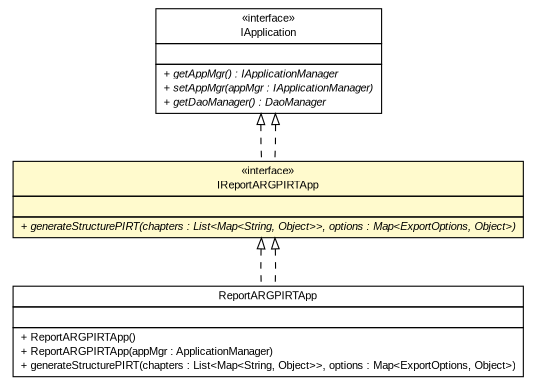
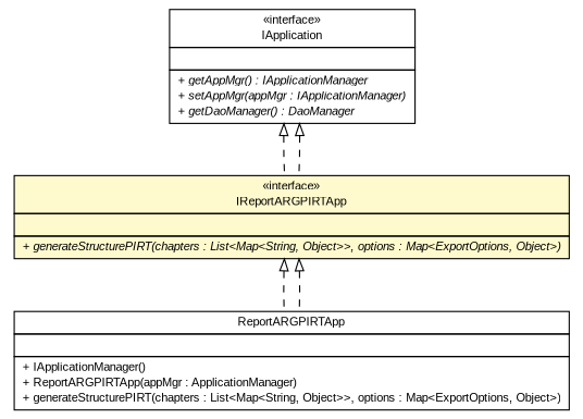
  digraph {
    nodesep=0.25
    ranksep=0.5
    node [fontcolor=black fontname=arial fontsize=10.0 shape=plaintext]
    edge [arrowtail=empty dir=back fontname=arial fontsize=10 headport=p labelfontname=arial labelfontsize=10 style=dashed tailport=p]
    n1 [label=<<table title="gov.sandia.cf.application.IApplication" border="0" cellborder="1" cellspacing="0" cellpadding="2" port="p" href="./IApplication.html"> 		<tr><td><table border="0" cellspacing="0" cellpadding="1"> <tr><td align="center" balign="center"> &#171;interface&#187; </td></tr> <tr><td align="center" balign="center"> IApplication </td></tr> 		</table></td></tr> 		<tr><td><table border="0" cellspacing="0" cellpadding="1"> <tr><td align="left" balign="left">  </td></tr> 		</table></td></tr> 		<tr><td><table border="0" cellspacing="0" cellpadding="1"> <tr><td align="left" balign="left"><font face="arial italic" point-size="10.0"> + getAppMgr() : IApplicationManager </font></td></tr> <tr><td align="left" balign="left"><font face="arial italic" point-size="10.0"> + setAppMgr(appMgr : IApplicationManager) </font></td></tr> <tr><td align="left" balign="left"><font face="arial italic" point-size="10.0"> + getDaoManager() : DaoManager </font></td></tr> 		</table></td></tr> 		</table>>]
    n2 [label=<<table title="gov.sandia.cf.application.IReportARGPIRTApp" border="0" cellborder="1" cellspacing="0" cellpadding="2" port="p" bgcolor="lemonChiffon" href="./IReportARGPIRTApp.html"> 		<tr><td><table border="0" cellspacing="0" cellpadding="1"> <tr><td align="center" balign="center"> &#171;interface&#187; </td></tr> <tr><td align="center" balign="center"> IReportARGPIRTApp </td></tr> 		</table></td></tr> 		<tr><td><table border="0" cellspacing="0" cellpadding="1"> <tr><td align="left" balign="left">  </td></tr> 		</table></td></tr> 		<tr><td><table border="0" cellspacing="0" cellpadding="1"> <tr><td align="left" balign="left"><font face="arial italic" point-size="10.0"> + generateStructurePIRT(chapters : List&lt;Map&lt;String, Object&gt;&gt;, options : Map&lt;ExportOptions, Object&gt;) </font></td></tr> 		</table></td></tr> 		</table>>]
-   n3 [label=<<table title="gov.sandia.cf.application.impl.ReportARGPIRTApp" border="0" cellborder="1" cellspacing="0" cellpadding="2" port="p" href="./impl/ReportARGPIRTApp.html"> 		<tr><td><table border="0" cellspacing="0" cellpadding="1"> <tr><td align="center" balign="center"> ReportARGPIRTApp </td></tr> 		</table></td></tr> 		<tr><td><table border="0" cellspacing="0" cellpadding="1"> <tr><td align="left" balign="left">  </td></tr> 		</table></td></tr> 		<tr><td><table border="0" cellspacing="0" cellpadding="1"> <tr><td align="left" balign="left"> + ReportARGPIRTApp() </td></tr> <tr><td align="left" balign="left"> + ReportARGPIRTApp(appMgr : ApplicationManager) </td></tr> <tr><td align="left" balign="left"> + generateStructurePIRT(chapters : List&lt;Map&lt;String, Object&gt;&gt;, options : Map&lt;ExportOptions, Object&gt;) </td></tr> 		</table></td></tr> 		</table>>]
+   n3 [label=<<table title="gov.sandia.cf.application.impl.ReportARGPIRTApp" border="0" cellborder="1" cellspacing="0" cellpadding="2" port="p" href="./impl/ReportARGPIRTApp.html"> 		<tr><td><table border="0" cellspacing="0" cellpadding="1"> <tr><td align="center" balign="center"> ReportARGPIRTApp </td></tr> 		</table></td></tr> 		<tr><td><table border="0" cellspacing="0" cellpadding="1"> <tr><td align="left" balign="left">  </td></tr> 		</table></td></tr> 		<tr><td><table border="0" cellspacing="0" cellpadding="1"> <tr><td align="left" balign="left"> + IApplicationManager() </td></tr> <tr><td align="left" balign="left"> + ReportARGPIRTApp(appMgr : ApplicationManager) </td></tr> <tr><td align="left" balign="left"> + generateStructurePIRT(chapters : List&lt;Map&lt;String, Object&gt;&gt;, options : Map&lt;ExportOptions, Object&gt;) </td></tr> 		</table></td></tr> 		</table>>]
    n1 -> n2
    n1 -> n2
    n2 -> n3
    n2 -> n3
  }
